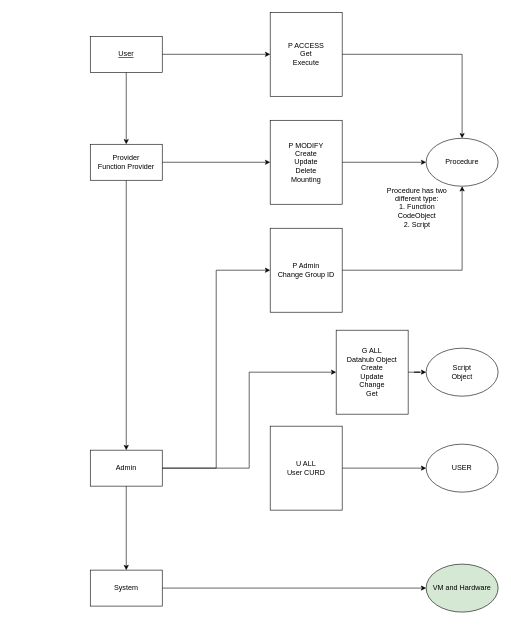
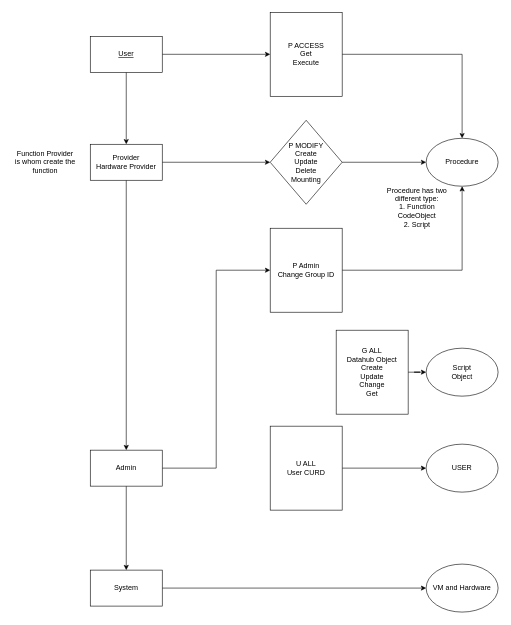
  <mxCell id="0" />
  <mxCell id="1" parent="0" />
  <mxCell id="2" value="" style="edgeStyle=orthogonalEdgeStyle;rounded=0;orthogonalLoop=1;jettySize=auto;html=1;" parent="1" source="4" target="7" edge="1"><mxGeometry relative="1" as="geometry" /></mxCell>
  <mxCell id="3" style="edgeStyle=orthogonalEdgeStyle;rounded=0;orthogonalLoop=1;jettySize=auto;html=1;" parent="1" source="4" target="19" edge="1"><mxGeometry relative="1" as="geometry" /></mxCell>
  <mxCell id="4" value="&lt;u&gt;User&lt;/u&gt;" style="rounded=0;whiteSpace=wrap;html=1;" parent="1" vertex="1"><mxGeometry x="150" y="60" width="120" height="60" as="geometry" /></mxCell>
  <mxCell id="5" value="" style="edgeStyle=orthogonalEdgeStyle;rounded=0;orthogonalLoop=1;jettySize=auto;html=1;" parent="1" source="7" target="11" edge="1"><mxGeometry relative="1" as="geometry" /></mxCell>
  <mxCell id="6" style="edgeStyle=orthogonalEdgeStyle;rounded=0;orthogonalLoop=1;jettySize=auto;html=1;entryX=0;entryY=0.5;entryDx=0;entryDy=0;" parent="1" source="7" target="15" edge="1"><mxGeometry relative="1" as="geometry" /></mxCell>
- <mxCell id="7" value="Provider&lt;br&gt;Function Provider" style="rounded=0;whiteSpace=wrap;html=1;" parent="1" vertex="1"><mxGeometry x="150" y="240" width="120" height="60" as="geometry" /></mxCell>
+ <mxCell id="7" value="Provider&lt;br&gt;Hardware Provider" style="rounded=0;whiteSpace=wrap;html=1;" parent="1" vertex="1"><mxGeometry x="150" y="240" width="120" height="60" as="geometry" /></mxCell>
  <mxCell id="8" value="" style="edgeStyle=orthogonalEdgeStyle;rounded=0;orthogonalLoop=1;jettySize=auto;html=1;" parent="1" source="11" target="13" edge="1"><mxGeometry relative="1" as="geometry" /></mxCell>
- <mxCell id="9" style="edgeStyle=orthogonalEdgeStyle;rounded=0;orthogonalLoop=1;jettySize=auto;html=1;entryX=0;entryY=0.5;entryDx=0;entryDy=0;" parent="1" source="11" target="27" edge="1"><mxGeometry relative="1" as="geometry" /></mxCell>
  <mxCell id="10" style="edgeStyle=orthogonalEdgeStyle;rounded=0;orthogonalLoop=1;jettySize=auto;html=1;entryX=0;entryY=0.5;entryDx=0;entryDy=0;" parent="1" source="11" target="21" edge="1"><mxGeometry relative="1" as="geometry" /></mxCell>
  <mxCell id="11" value="Admin" style="rounded=0;whiteSpace=wrap;html=1;" parent="1" vertex="1"><mxGeometry x="150" y="750" width="120" height="60" as="geometry" /></mxCell>
  <mxCell id="12" style="edgeStyle=orthogonalEdgeStyle;rounded=0;orthogonalLoop=1;jettySize=auto;html=1;entryX=0;entryY=0.5;entryDx=0;entryDy=0;" parent="1" source="13" target="25" edge="1"><mxGeometry relative="1" as="geometry" /></mxCell>
  <mxCell id="13" value="System" style="rounded=0;whiteSpace=wrap;html=1;" parent="1" vertex="1"><mxGeometry x="150" y="950" width="120" height="60" as="geometry" /></mxCell>
  <mxCell id="14" style="edgeStyle=orthogonalEdgeStyle;rounded=0;orthogonalLoop=1;jettySize=auto;html=1;" parent="1" source="15" target="16" edge="1"><mxGeometry relative="1" as="geometry" /></mxCell>
- <mxCell id="15" value="P MODIFY&lt;br&gt;Create&lt;br&gt;Update&lt;br&gt;Delete&lt;br&gt;Mounting" style="rounded=0;whiteSpace=wrap;html=1;" parent="1" vertex="1"><mxGeometry x="450" y="200" width="120" height="140" as="geometry" /></mxCell>
+ <mxCell id="15" value="P MODIFY&lt;br&gt;Create&lt;br&gt;Update&lt;br&gt;Delete&lt;br&gt;Mounting" style="rhombus;whiteSpace=wrap;html=1;" parent="1" vertex="1"><mxGeometry x="450" y="200" width="120" height="140" as="geometry" /></mxCell>
  <mxCell id="16" value="Procedure" style="ellipse;whiteSpace=wrap;html=1;" parent="1" vertex="1"><mxGeometry x="710" y="230" width="120" height="80" as="geometry" /></mxCell>
  <mxCell id="17" style="edgeStyle=orthogonalEdgeStyle;rounded=0;orthogonalLoop=1;jettySize=auto;html=1;exitX=0.5;exitY=1;exitDx=0;exitDy=0;" parent="1" source="7" target="7" edge="1"><mxGeometry relative="1" as="geometry" /></mxCell>
  <mxCell id="18" style="edgeStyle=orthogonalEdgeStyle;rounded=0;orthogonalLoop=1;jettySize=auto;html=1;" parent="1" source="19" target="16" edge="1"><mxGeometry relative="1" as="geometry" /></mxCell>
  <mxCell id="19" value="P ACCESS&lt;br&gt;Get&lt;br&gt;Execute" style="rounded=0;whiteSpace=wrap;html=1;" parent="1" vertex="1"><mxGeometry x="450" y="20" width="120" height="140" as="geometry" /></mxCell>
  <mxCell id="20" style="edgeStyle=orthogonalEdgeStyle;rounded=0;orthogonalLoop=1;jettySize=auto;html=1;" parent="1" source="21" target="16" edge="1"><mxGeometry relative="1" as="geometry" /></mxCell>
  <mxCell id="21" value="P Admin&lt;br&gt;Change Group ID" style="rounded=0;whiteSpace=wrap;html=1;" parent="1" vertex="1"><mxGeometry x="450" y="380" width="120" height="140" as="geometry" /></mxCell>
+ <mxCell id="22" value="Function Provider&lt;br&gt;is whom create the function" style="text;html=1;strokeColor=none;fillColor=none;align=center;verticalAlign=middle;whiteSpace=wrap;rounded=0;" parent="1" vertex="1"><mxGeometry x="20" y="245" width="110" height="50" as="geometry" /></mxCell>
  <mxCell id="23" value="Procedure has two different type:&lt;br&gt;1. Function CodeObject&lt;br&gt;2. Script" style="text;html=1;strokeColor=none;fillColor=none;align=center;verticalAlign=middle;whiteSpace=wrap;rounded=0;" parent="1" vertex="1"><mxGeometry x="640" y="320" width="110" height="50" as="geometry" /></mxCell>
  <mxCell id="24" value="Script&lt;br&gt;Object" style="ellipse;whiteSpace=wrap;html=1;" parent="1" vertex="1"><mxGeometry x="710" y="580" width="120" height="80" as="geometry" /></mxCell>
- <mxCell id="25" value="VM and Hardware" style="ellipse;whiteSpace=wrap;html=1;fillColor=#d5e8d4;" parent="1" vertex="1"><mxGeometry x="710" y="940" width="120" height="80" as="geometry" /></mxCell>
+ <mxCell id="25" value="VM and Hardware" style="ellipse;whiteSpace=wrap;html=1;" parent="1" vertex="1"><mxGeometry x="710" y="940" width="120" height="80" as="geometry" /></mxCell>
  <mxCell id="26" style="edgeStyle=orthogonalEdgeStyle;rounded=0;orthogonalLoop=1;jettySize=auto;html=1;" parent="1" source="27" target="24" edge="1"><mxGeometry relative="1" as="geometry" /></mxCell>
  <mxCell id="27" value="G ALL&lt;br&gt;Datahub Object&lt;br&gt;Create&lt;br&gt;Update&lt;br&gt;Change&lt;br&gt;Get" style="rounded=0;whiteSpace=wrap;html=1;" parent="1" vertex="1"><mxGeometry x="560" y="550" width="120" height="140" as="geometry" /></mxCell>
  <mxCell id="28" value="USER" style="ellipse;whiteSpace=wrap;html=1;" parent="1" vertex="1"><mxGeometry x="710" y="740" width="120" height="80" as="geometry" /></mxCell>
  <mxCell id="29" style="edgeStyle=orthogonalEdgeStyle;rounded=0;orthogonalLoop=1;jettySize=auto;html=1;entryX=0;entryY=0.5;entryDx=0;entryDy=0;" parent="1" source="30" target="28" edge="1"><mxGeometry relative="1" as="geometry" /></mxCell>
  <mxCell id="30" value="U ALL&lt;br&gt;User CURD" style="rounded=0;whiteSpace=wrap;html=1;" parent="1" vertex="1"><mxGeometry x="450" y="710" width="120" height="140" as="geometry" /></mxCell>
